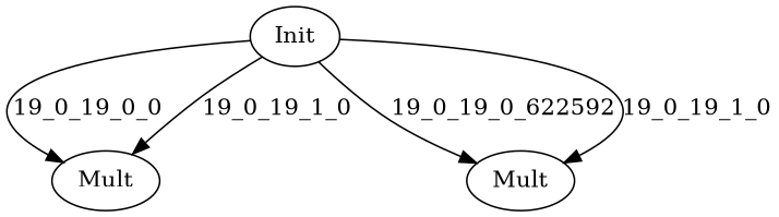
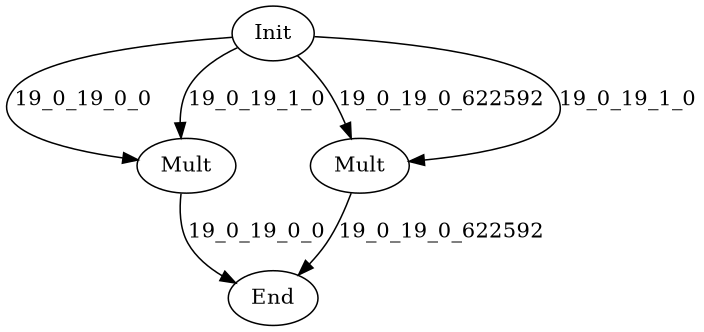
  digraph {
    n1 [label=Init]
    n2 [label=Mult]
    n3 [label=Mult]
+   n4 [label=End]
    n1 -> n2 [label="19_0_19_0_0"]
    n1 -> n2 [label="19_0_19_1_0"]
    n1 -> n3 [label="19_0_19_0_622592"]
    n1 -> n3 [label="19_0_19_1_0"]
+   n2 -> n4 [label="19_0_19_0_0"]
+   n3 -> n4 [label="19_0_19_0_622592"]
  }
